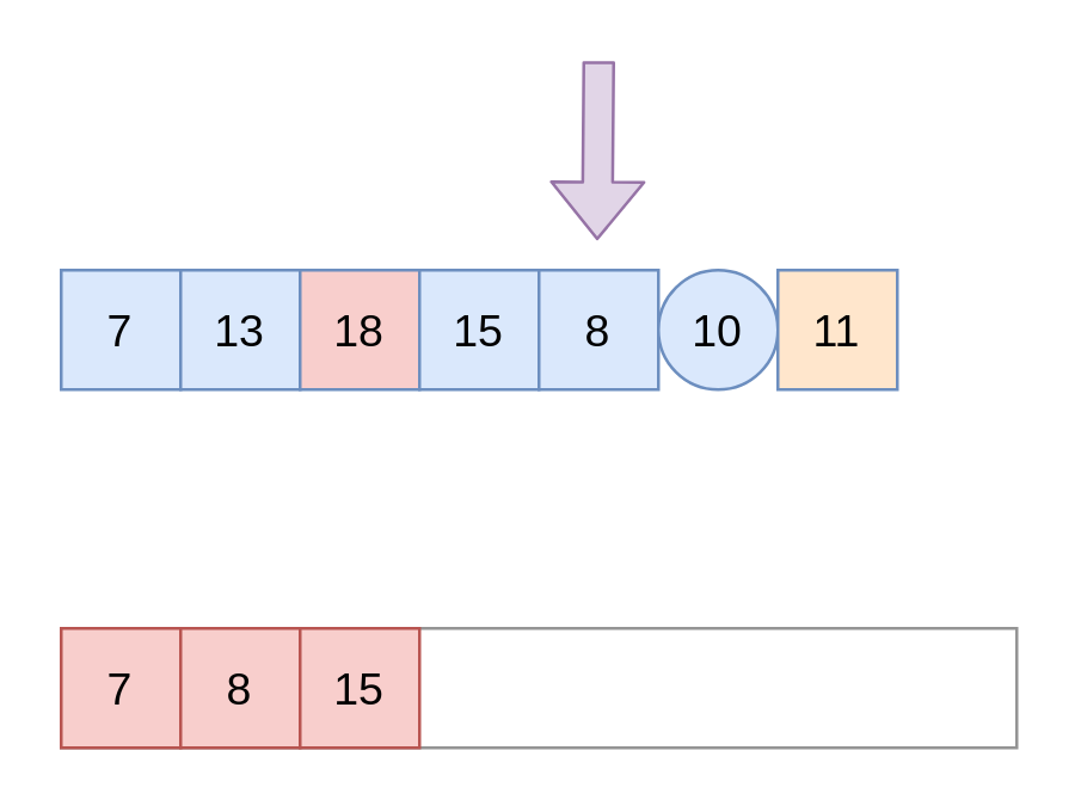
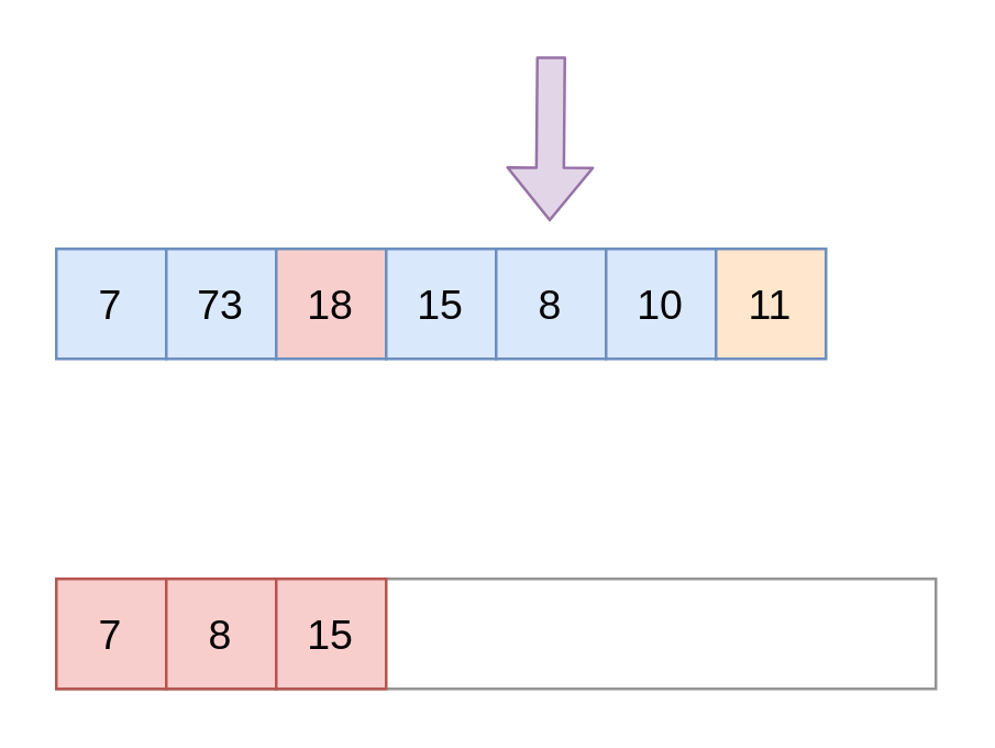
  <mxCell id="0" />
  <mxCell id="1" parent="0" />
  <mxCell id="2" value="" style="rounded=0;whiteSpace=wrap;html=1;fontSize=15;fillColor=none;strokeColor=#949494;" vertex="1" parent="1"><mxGeometry x="20" y="210" width="320" height="40" as="geometry" /></mxCell>
  <mxCell id="3" value="7" style="whiteSpace=wrap;html=1;aspect=fixed;fillColor=#dae8fc;strokeColor=#6c8ebf;fontSize=15;" vertex="1" parent="1"><mxGeometry x="20" y="90" width="40" height="40" as="geometry" /></mxCell>
- <mxCell id="4" value="13" style="whiteSpace=wrap;html=1;aspect=fixed;fillColor=#dae8fc;strokeColor=#6c8ebf;fontSize=15;" vertex="1" parent="1"><mxGeometry x="60" y="90" width="40" height="40" as="geometry" /></mxCell>
+ <mxCell id="4" value="73" style="whiteSpace=wrap;html=1;aspect=fixed;fillColor=#dae8fc;strokeColor=#6c8ebf;fontSize=15;" vertex="1" parent="1"><mxGeometry x="60" y="90" width="40" height="40" as="geometry" /></mxCell>
  <mxCell id="5" value="18" style="whiteSpace=wrap;html=1;aspect=fixed;fillColor=#f8cecc;strokeColor=#6c8ebf;fontSize=15;" vertex="1" parent="1"><mxGeometry x="100" y="90" width="40" height="40" as="geometry" /></mxCell>
  <mxCell id="6" value="15" style="whiteSpace=wrap;html=1;aspect=fixed;fillColor=#dae8fc;strokeColor=#6c8ebf;fontSize=15;" vertex="1" parent="1"><mxGeometry x="140" y="90" width="40" height="40" as="geometry" /></mxCell>
  <mxCell id="7" value="8" style="whiteSpace=wrap;html=1;aspect=fixed;fillColor=#dae8fc;strokeColor=#6c8ebf;fontSize=15;" vertex="1" parent="1"><mxGeometry x="180" y="90" width="40" height="40" as="geometry" /></mxCell>
- <mxCell id="8" value="10" style="ellipse;whiteSpace=wrap;html=1;aspect=fixed;fillColor=#dae8fc;strokeColor=#6c8ebf;fontSize=15;" vertex="1" parent="1"><mxGeometry x="220" y="90" width="40" height="40" as="geometry" /></mxCell>
+ <mxCell id="8" value="10" style="whiteSpace=wrap;html=1;aspect=fixed;fillColor=#dae8fc;strokeColor=#6c8ebf;fontSize=15;" vertex="1" parent="1"><mxGeometry x="220" y="90" width="40" height="40" as="geometry" /></mxCell>
  <mxCell id="9" value="11" style="whiteSpace=wrap;html=1;aspect=fixed;fillColor=#ffe6cc;strokeColor=#6c8ebf;fontSize=15;" vertex="1" parent="1"><mxGeometry x="260" y="90" width="40" height="40" as="geometry" /></mxCell>
  <mxCell id="10" value="7" style="whiteSpace=wrap;html=1;aspect=fixed;fillColor=#f8cecc;strokeColor=#b85450;fontSize=15;" vertex="1" parent="1"><mxGeometry x="20" y="210" width="40" height="40" as="geometry" /></mxCell>
  <mxCell id="11" value="" style="shape=flexArrow;endArrow=classic;html=1;fontSize=15;fillColor=#e1d5e7;strokeColor=#9673a6;" edge="1" parent="1"><mxGeometry width="50" height="50" relative="1" as="geometry"><mxPoint x="200" y="20" as="sourcePoint" /><mxPoint x="199.5" y="80" as="targetPoint" /></mxGeometry></mxCell>
  <mxCell id="12" value="8" style="whiteSpace=wrap;html=1;aspect=fixed;fillColor=#f8cecc;strokeColor=#b85450;fontSize=15;" vertex="1" parent="1"><mxGeometry x="60" y="210" width="40" height="40" as="geometry" /></mxCell>
  <mxCell id="13" value="15" style="whiteSpace=wrap;html=1;aspect=fixed;fillColor=#f8cecc;strokeColor=#b85450;fontSize=15;" vertex="1" parent="1"><mxGeometry x="100" y="210" width="40" height="40" as="geometry" /></mxCell>
